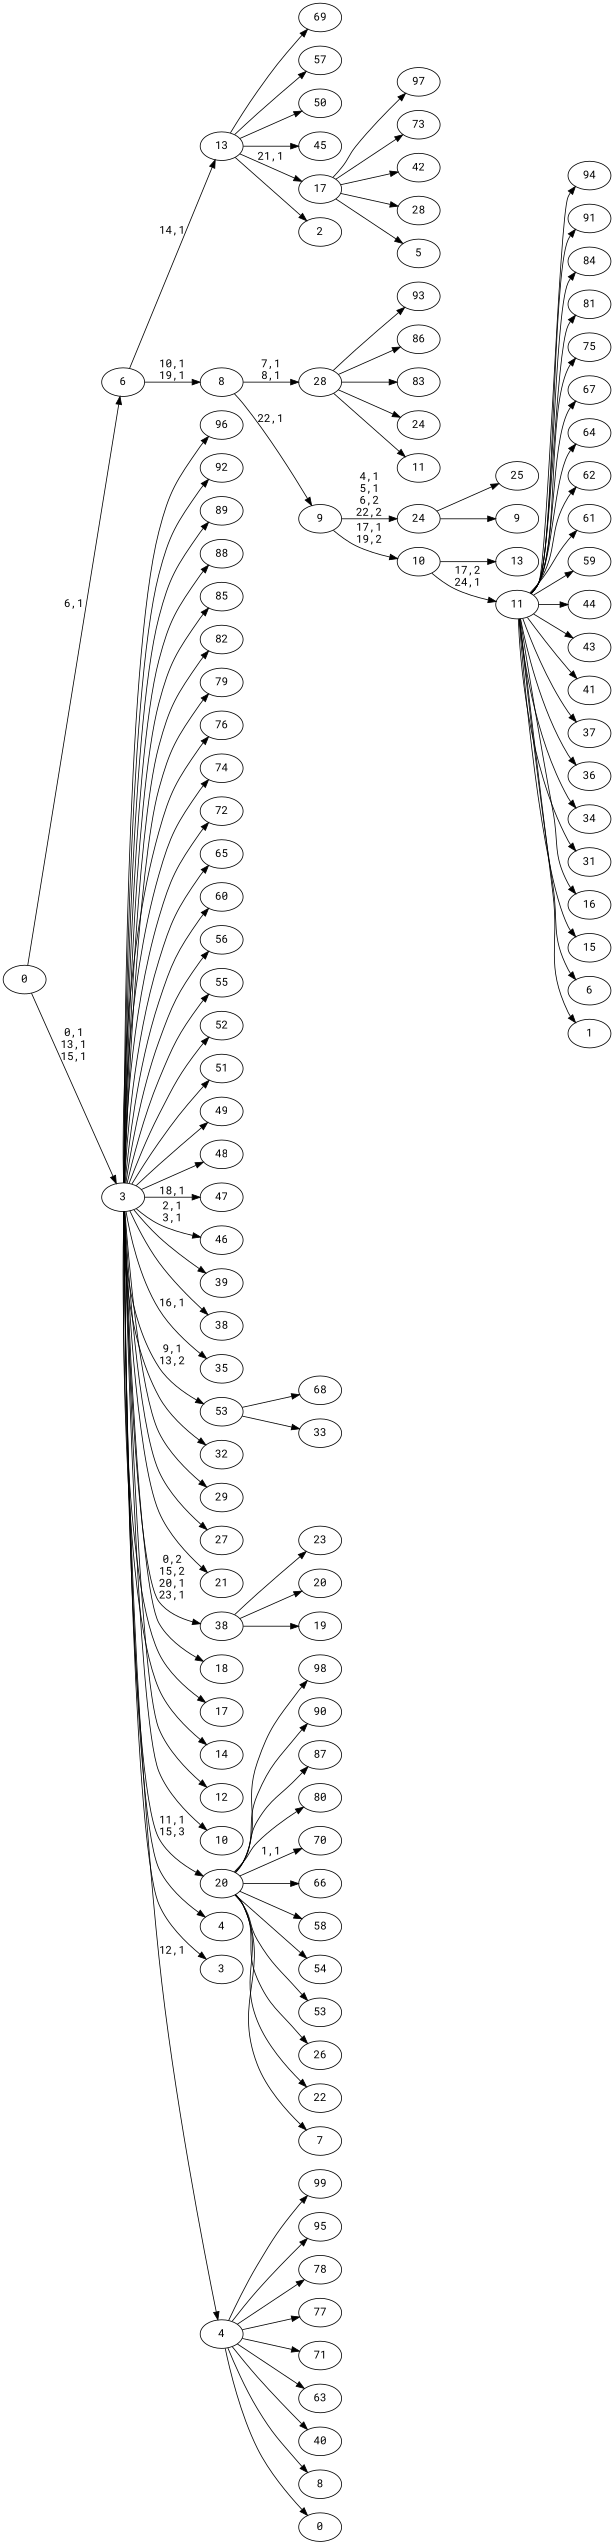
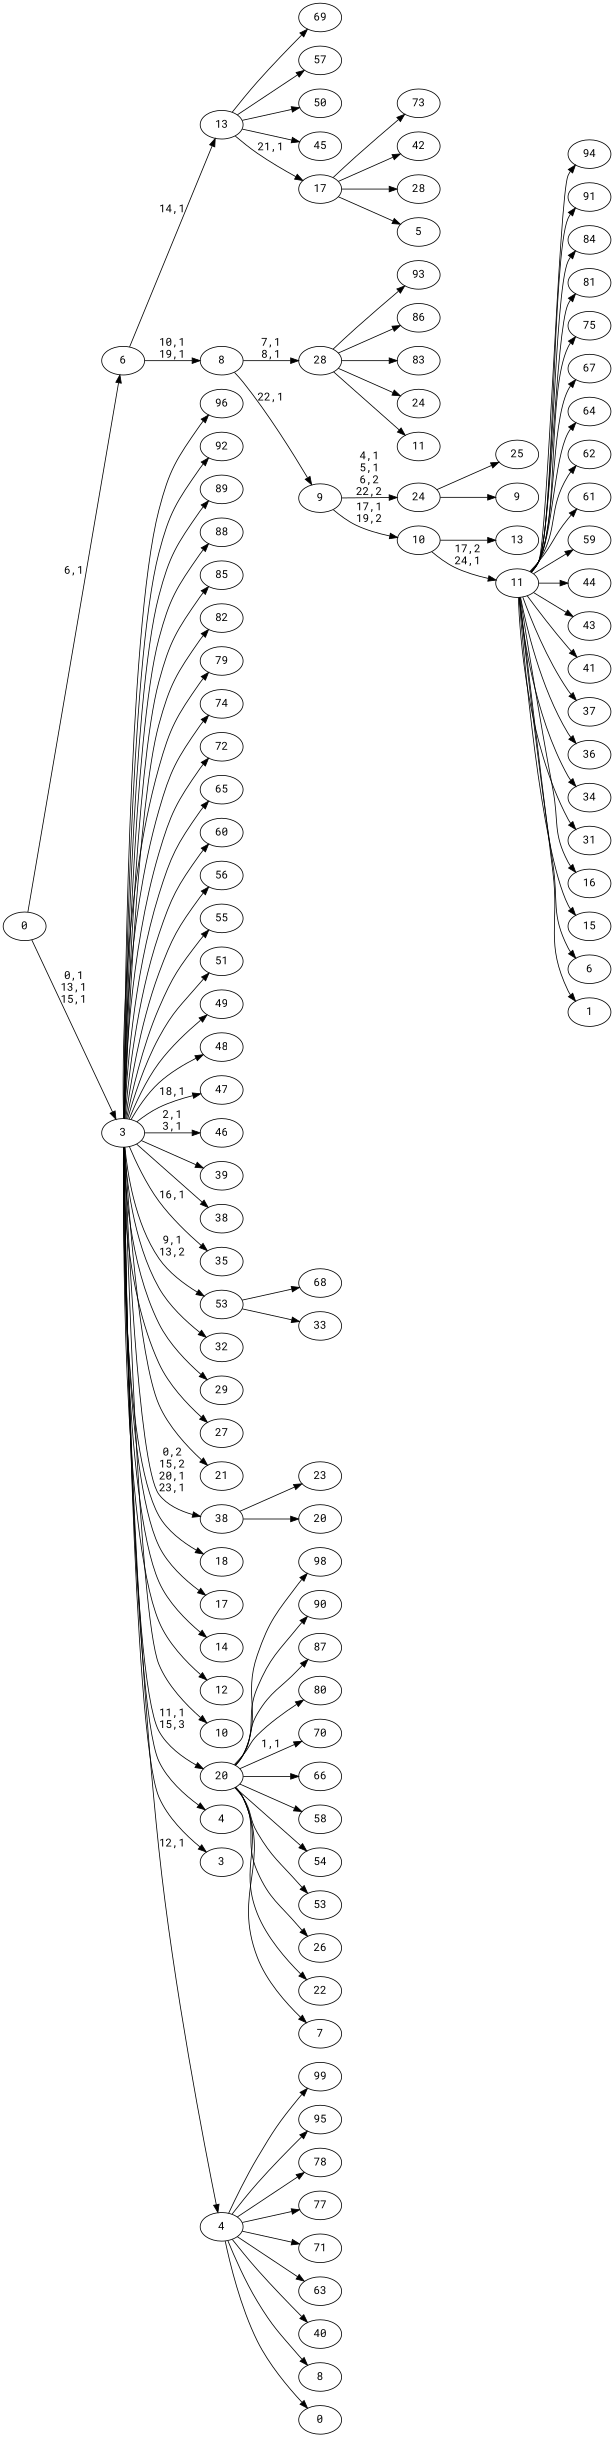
  digraph {
    fontname="Roboto Mono"
    rankdir=LR
    node [fontname="Roboto Mono"]
    edge [fontname="Roboto Mono"]
    n1 [label=99]
    n2 [label=98]
-   n3 [label=97]
    n4 [label=96]
    n5 [label=95]
    n6 [label=94]
    n7 [label=93]
    n8 [label=92]
    n9 [label=91]
    n10 [label=90]
    n11 [label=89]
    n12 [label=88]
    n13 [label=87]
    n14 [label=86]
    n15 [label=85]
    n16 [label=84]
    n17 [label=83]
    n18 [label=82]
    n19 [label=81]
    n20 [label=80]
    n21 [label=79]
    n22 [label=78]
    n23 [label=77]
-   n24 [label=76]
    n25 [label=75]
    n26 [label=74]
    n27 [label=73]
    n28 [label=72]
    n29 [label=71]
    n30 [label=70]
    n31 [label=69]
    n32 [label=68]
    n33 [label=67]
    n34 [label=66]
    n35 [label=65]
    n36 [label=64]
    n37 [label=63]
    n38 [label=62]
    n39 [label=61]
    n40 [label=60]
    n41 [label=59]
    n42 [label=58]
    n43 [label=57]
    n44 [label=56]
    n45 [label=55]
    n46 [label=54]
    n47 [label=53]
-   n48 [label=52]
    n49 [label=51]
    n50 [label=50]
    n51 [label=49]
    n52 [label=48]
    n53 [label=47]
    n54 [label=46]
    n55 [label=45]
    n56 [label=44]
    n57 [label=43]
    n58 [label=42]
    n59 [label=41]
    n60 [label=40]
    n61 [label=39]
    n62 [label=38]
    n63 [label=37]
    n64 [label=36]
    n65 [label=35]
    n66 [label=34]
    n67 [label=33]
    53
    n69 [label=32]
    n70 [label=31]
    n71 [label=29]
    n72 [label=28]
    n73 [label=27]
    n74 [label=26]
    n75 [label=25]
    n76 [label=24]
    n77 [label=23]
    n78 [label=22]
    n79 [label=21]
    n80 [label=20]
-   n81 [label=19]
    38
    n83 [label=18]
    n84 [label=17]
    n85 [label=16]
    n86 [label=15]
    n87 [label=14]
    n88 [label=13]
    n89 [label=12]
    n90 [label=11]
    28
    n92 [label=10]
    n93 [label=9]
    24
    n95 [label=8]
    n96 [label=7]
    20
    n98 [label=6]
    n99 [label=5]
    17
    n101 [label=4]
    n102 [label=3]
-   n103 [label=2]
    13
    n105 [label=1]
    11
    10
    9
    8
    6
    n111 [label=0]
    4
    3
    0
    53 -> n32
    53 -> n67
    38 -> n77
    38 -> n80
-   38 -> n81
    28 -> n7
    28 -> n14
    28 -> n17
    28 -> n76
    28 -> n90
    24 -> n75
    24 -> n93
    20 -> n2
    20 -> n10
    20 -> n13
    20 -> n20
    20 -> n30 [label="1,1"]
    20 -> n34
    20 -> n42
    20 -> n46
    20 -> n47
    20 -> n74
    20 -> n78
    20 -> n96
-   17 -> n3
    17 -> n27
    17 -> n58
    17 -> n72
    17 -> n99
    13 -> n31
    13 -> n43
    13 -> n50
    13 -> n55
    13 -> 17 [label="21,1"]
-   13 -> n103
    11 -> n6
    11 -> n9
    11 -> n16
    11 -> n19
    11 -> n25
    11 -> n33
    11 -> n36
    11 -> n38
    11 -> n39
    11 -> n41
    11 -> n56
    11 -> n57
    11 -> n59
    11 -> n63
    11 -> n64
    11 -> n66
    11 -> n70
    11 -> n85
    11 -> n86
    11 -> n98
    11 -> n105
    10 -> n88
    10 -> 11 [label="17,2\n24,1"]
    9 -> 24 [label="4,1\n5,1\n6,2\n22,2"]
    9 -> 10 [label="17,1\n19,2"]
    8 -> 28 [label="7,1\n8,1"]
    8 -> 9 [label="22,1"]
    6 -> 13 [label="14,1"]
    6 -> 8 [label="10,1\n19,1"]
    4 -> n1
    4 -> n5
    4 -> n22
    4 -> n23
    4 -> n29
    4 -> n37
    4 -> n60
    4 -> n95
    4 -> n111
    3 -> n4
    3 -> n8
    3 -> n11
    3 -> n12
    3 -> n15
    3 -> n18
    3 -> n21
-   3 -> n24
    3 -> n26
    3 -> n28
    3 -> n35
    3 -> n40
    3 -> n44
    3 -> n45
-   3 -> n48
    3 -> n49
    3 -> n51
    3 -> n52
    3 -> n53 [label="18,1"]
    3 -> n54 [label="2,1\n3,1"]
    3 -> n61
    3 -> n62
    3 -> n65 [label="16,1"]
    3 -> 53 [label="9,1\n13,2"]
    3 -> n69
    3 -> n71
    3 -> n73
    3 -> n79
    3 -> 38 [label="0,2\n15,2\n20,1\n23,1"]
    3 -> n83
    3 -> n84
    3 -> n87
    3 -> n89
    3 -> n92
    3 -> 20 [label="11,1\n15,3"]
    3 -> n101
    3 -> n102
    3 -> 4 [label="12,1"]
    0 -> 6 [label="6,1"]
    0 -> 3 [label="0,1\n13,1\n15,1"]
  }
